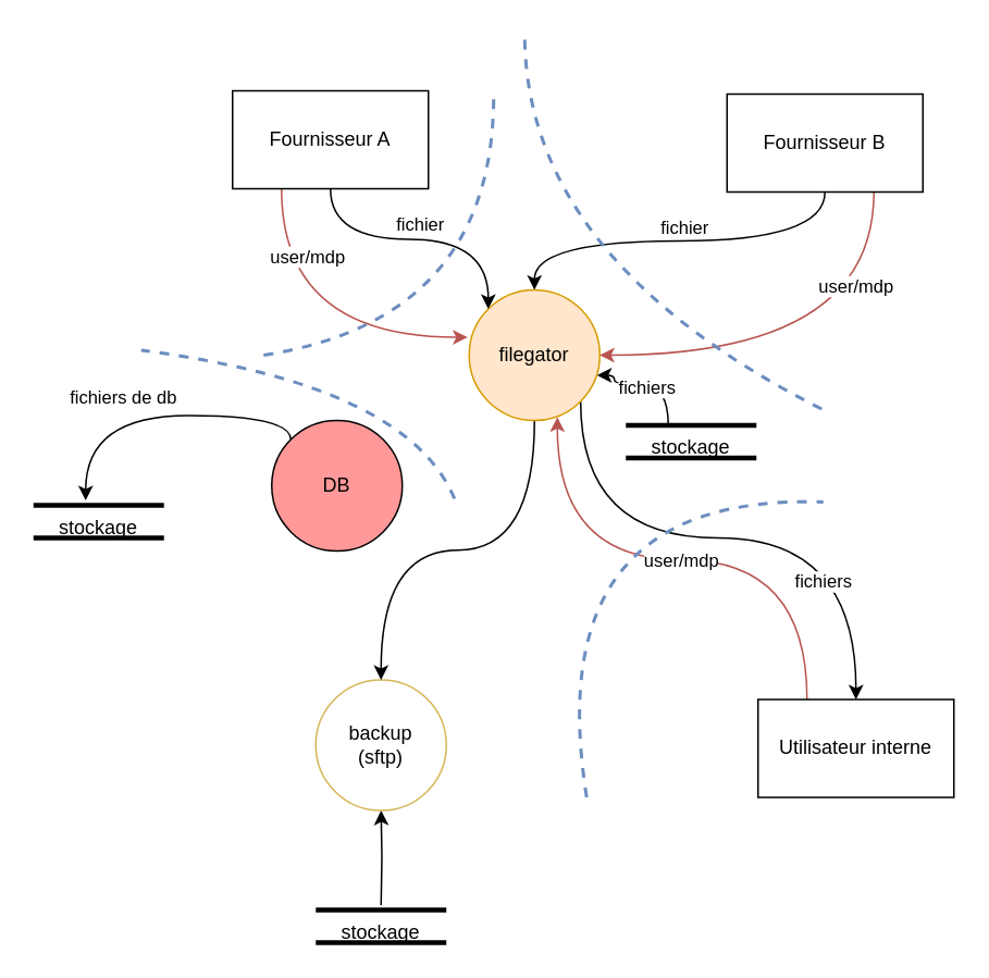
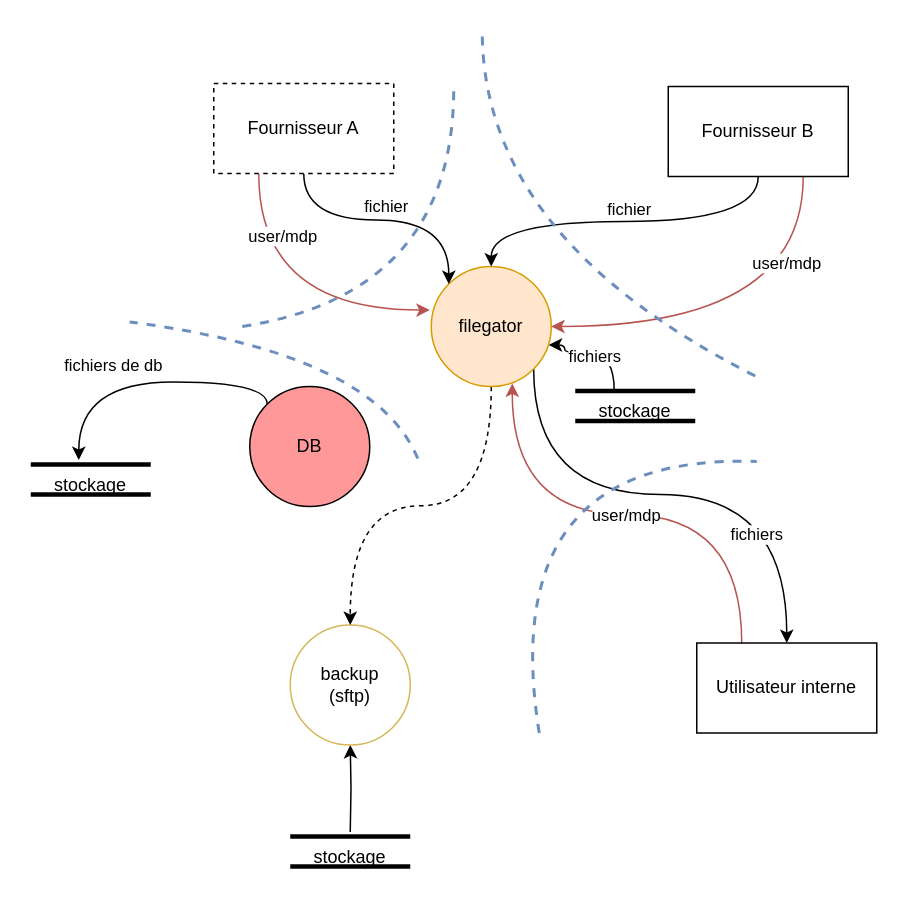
  <mxCell id="0" />
  <mxCell id="1" parent="0" />
  <mxCell id="2" style="edgeStyle=orthogonalEdgeStyle;rounded=0;orthogonalLoop=1;jettySize=auto;html=1;exitX=0.5;exitY=1;exitDx=0;exitDy=0;entryX=0.5;entryY=1;entryDx=0;entryDy=0;" parent="1" target="3" edge="1"><mxGeometry relative="1" as="geometry"><mxPoint x="233" y="554" as="sourcePoint" /></mxGeometry></mxCell>
  <mxCell id="3" value="backup&lt;br&gt;(sftp)" style="ellipse;whiteSpace=wrap;html=1;aspect=fixed;fillColor=#ffffff;strokeColor=#d6b656;" parent="1" vertex="1"><mxGeometry x="193" y="416" width="80" height="80" as="geometry" /></mxCell>
- <mxCell id="4" style="edgeStyle=orthogonalEdgeStyle;curved=1;orthogonalLoop=1;jettySize=auto;html=1;exitX=0.5;exitY=1;exitDx=0;exitDy=0;entryX=0.5;entryY=0;entryDx=0;entryDy=0;" parent="1" source="9" target="3" edge="1"><mxGeometry relative="1" as="geometry" /></mxCell>
+ <mxCell id="4" style="edgeStyle=orthogonalEdgeStyle;curved=1;orthogonalLoop=1;jettySize=auto;html=1;exitX=0.5;exitY=1;exitDx=0;exitDy=0;entryX=0.5;entryY=0;entryDx=0;entryDy=0;dashed=1;" parent="1" source="9" target="3" edge="1"><mxGeometry relative="1" as="geometry" /></mxCell>
  <mxCell id="5" style="edgeStyle=orthogonalEdgeStyle;curved=1;orthogonalLoop=1;jettySize=auto;html=1;entryX=1;entryY=1;entryDx=0;entryDy=0;" parent="1" edge="1"><mxGeometry relative="1" as="geometry"><mxPoint x="365.284" y="229.284" as="targetPoint" /><mxPoint x="409" y="260" as="sourcePoint" /><Array as="points"><mxPoint x="409" y="235" /><mxPoint x="376" y="235" /><mxPoint x="376" y="229" /></Array></mxGeometry></mxCell>
  <mxCell id="6" value="fichiers" style="edgeLabel;html=1;align=center;verticalAlign=middle;resizable=0;points=[];" parent="5" vertex="1" connectable="0"><mxGeometry x="0.051" y="1" relative="1" as="geometry"><mxPoint as="offset" /></mxGeometry></mxCell>
  <mxCell id="7" style="edgeStyle=orthogonalEdgeStyle;curved=1;orthogonalLoop=1;jettySize=auto;html=1;exitX=1;exitY=1;exitDx=0;exitDy=0;entryX=0.5;entryY=0;entryDx=0;entryDy=0;strokeWidth=1;" parent="1" source="9" target="32" edge="1"><mxGeometry relative="1" as="geometry"><Array as="points"><mxPoint x="355" y="329" /><mxPoint x="524" y="329" /></Array></mxGeometry></mxCell>
  <mxCell id="8" value="fichiers" style="edgeLabel;html=1;align=center;verticalAlign=middle;resizable=0;points=[];" parent="7" vertex="1" connectable="0"><mxGeometry x="0.59" y="-21" relative="1" as="geometry"><mxPoint as="offset" /></mxGeometry></mxCell>
  <mxCell id="9" value="filegator" style="ellipse;whiteSpace=wrap;html=1;aspect=fixed;fillColor=#ffe6cc;strokeColor=#d79b00;" parent="1" vertex="1"><mxGeometry x="287" y="177" width="80" height="80" as="geometry" /></mxCell>
  <mxCell id="10" style="edgeStyle=orthogonalEdgeStyle;curved=1;orthogonalLoop=1;jettySize=auto;html=1;exitX=0.5;exitY=1;exitDx=0;exitDy=0;entryX=0;entryY=0;entryDx=0;entryDy=0;" parent="1" source="14" target="9" edge="1"><mxGeometry relative="1" as="geometry" /></mxCell>
  <mxCell id="11" value="fichier" style="edgeLabel;html=1;align=center;verticalAlign=middle;resizable=0;points=[];" parent="10" vertex="1" connectable="0"><mxGeometry x="-0.092" y="-1" relative="1" as="geometry"><mxPoint x="8" y="-11" as="offset" /></mxGeometry></mxCell>
  <mxCell id="12" style="edgeStyle=orthogonalEdgeStyle;curved=1;orthogonalLoop=1;jettySize=auto;html=1;exitX=0.25;exitY=1;exitDx=0;exitDy=0;entryX=-0.012;entryY=0.363;entryDx=0;entryDy=0;entryPerimeter=0;fillColor=#f8cecc;strokeColor=#b85450;" parent="1" source="14" target="9" edge="1"><mxGeometry relative="1" as="geometry" /></mxCell>
  <mxCell id="13" value="user/mdp" style="edgeLabel;html=1;align=center;verticalAlign=middle;resizable=0;points=[];" parent="12" vertex="1" connectable="0"><mxGeometry x="-0.598" y="15" relative="1" as="geometry"><mxPoint as="offset" /></mxGeometry></mxCell>
- <mxCell id="14" value="Fournisseur A" style="rounded=0;whiteSpace=wrap;html=1;" parent="1" vertex="1"><mxGeometry x="142" y="55" width="120" height="60" as="geometry" /></mxCell>
+ <mxCell id="14" value="Fournisseur A" style="rounded=0;whiteSpace=wrap;html=1;dashed=1;" parent="1" vertex="1"><mxGeometry x="142" y="55" width="120" height="60" as="geometry" /></mxCell>
  <mxCell id="15" style="edgeStyle=orthogonalEdgeStyle;curved=1;orthogonalLoop=1;jettySize=auto;html=1;exitX=0.5;exitY=1;exitDx=0;exitDy=0;entryX=0.5;entryY=0;entryDx=0;entryDy=0;" parent="1" source="19" target="9" edge="1"><mxGeometry relative="1" as="geometry" /></mxCell>
  <mxCell id="16" value="fichier" style="edgeLabel;html=1;align=center;verticalAlign=middle;resizable=0;points=[];" parent="15" vertex="1" connectable="0"><mxGeometry x="-0.062" y="1" relative="1" as="geometry"><mxPoint x="-5" y="-10" as="offset" /></mxGeometry></mxCell>
  <mxCell id="17" style="edgeStyle=orthogonalEdgeStyle;curved=1;orthogonalLoop=1;jettySize=auto;html=1;exitX=0.75;exitY=1;exitDx=0;exitDy=0;entryX=1;entryY=0.5;entryDx=0;entryDy=0;fillColor=#f8cecc;strokeColor=#b85450;" parent="1" source="19" target="9" edge="1"><mxGeometry relative="1" as="geometry" /></mxCell>
  <mxCell id="18" value="user/mdp" style="edgeLabel;html=1;align=center;verticalAlign=middle;resizable=0;points=[];" parent="17" vertex="1" connectable="0"><mxGeometry x="-0.571" y="-12" relative="1" as="geometry"><mxPoint as="offset" /></mxGeometry></mxCell>
  <mxCell id="19" value="Fournisseur B" style="rounded=0;whiteSpace=wrap;html=1;" parent="1" vertex="1"><mxGeometry x="445" y="57" width="120" height="60" as="geometry" /></mxCell>
  <mxCell id="20" value="" style="endArrow=none;html=1;curved=1;fillColor=#dae8fc;strokeColor=#6c8ebf;dashed=1;strokeWidth=2;" parent="1" edge="1"><mxGeometry width="50" height="50" relative="1" as="geometry"><mxPoint x="161" y="217" as="sourcePoint" /><mxPoint x="302" y="58" as="targetPoint" /><Array as="points"><mxPoint x="302" y="195" /></Array></mxGeometry></mxCell>
  <mxCell id="21" style="edgeStyle=orthogonalEdgeStyle;curved=1;orthogonalLoop=1;jettySize=auto;html=1;exitX=0;exitY=0;exitDx=0;exitDy=0;strokeWidth=1;" parent="1" source="23" edge="1"><mxGeometry relative="1" as="geometry"><mxPoint x="52" y="306" as="targetPoint" /><Array as="points"><mxPoint x="178" y="254" /><mxPoint x="52" y="254" /></Array></mxGeometry></mxCell>
  <mxCell id="22" value="fichiers de db" style="edgeLabel;html=1;align=center;verticalAlign=middle;resizable=0;points=[];" parent="21" vertex="1" connectable="0"><mxGeometry x="0.148" relative="1" as="geometry"><mxPoint x="-7.42" y="-12" as="offset" /></mxGeometry></mxCell>
  <mxCell id="23" value="DB" style="ellipse;whiteSpace=wrap;html=1;aspect=fixed;fillColor=#FF9999;" parent="1" vertex="1"><mxGeometry x="166" y="257" width="80" height="80" as="geometry" /></mxCell>
  <mxCell id="24" value="stockage" style="group;strokeWidth=3;" parent="1" vertex="1" connectable="0"><mxGeometry x="383" y="260" width="80" height="20" as="geometry" /></mxCell>
  <mxCell id="25" value="" style="endArrow=none;html=1;strokeWidth=3;" parent="24" edge="1"><mxGeometry width="50" height="50" relative="1" as="geometry"><mxPoint as="sourcePoint" /><mxPoint x="80" as="targetPoint" /></mxGeometry></mxCell>
  <mxCell id="26" value="&lt;br&gt;" style="edgeLabel;html=1;align=center;verticalAlign=middle;resizable=0;points=[];" parent="25" vertex="1" connectable="0"><mxGeometry x="-0.375" y="-1" relative="1" as="geometry"><mxPoint as="offset" /></mxGeometry></mxCell>
  <mxCell id="27" value="&lt;br&gt;" style="edgeLabel;html=1;align=center;verticalAlign=middle;resizable=0;points=[];" parent="25" vertex="1" connectable="0"><mxGeometry x="0.4" y="3" relative="1" as="geometry"><mxPoint as="offset" /></mxGeometry></mxCell>
  <mxCell id="28" value="&lt;br&gt;" style="edgeLabel;html=1;align=center;verticalAlign=middle;resizable=0;points=[];" parent="25" vertex="1" connectable="0"><mxGeometry x="-0.275" y="1" relative="1" as="geometry"><mxPoint as="offset" /></mxGeometry></mxCell>
  <mxCell id="29" value="" style="endArrow=none;html=1;strokeWidth=3;" parent="24" edge="1"><mxGeometry width="50" height="50" relative="1" as="geometry"><mxPoint y="20" as="sourcePoint" /><mxPoint x="80" y="20" as="targetPoint" /></mxGeometry></mxCell>
  <mxCell id="30" value="" style="endArrow=none;html=1;curved=1;fillColor=#dae8fc;strokeColor=#6c8ebf;dashed=1;strokeWidth=2;" parent="1" edge="1"><mxGeometry width="50" height="50" relative="1" as="geometry"><mxPoint x="503" y="250" as="sourcePoint" /><mxPoint x="321" y="20" as="targetPoint" /><Array as="points"><mxPoint x="321" y="158" /></Array></mxGeometry></mxCell>
  <mxCell id="31" value="user/mdp" style="edgeStyle=orthogonalEdgeStyle;curved=1;orthogonalLoop=1;jettySize=auto;html=1;exitX=0.25;exitY=0;exitDx=0;exitDy=0;entryX=0.675;entryY=0.975;entryDx=0;entryDy=0;entryPerimeter=0;strokeWidth=1;fillColor=#f8cecc;strokeColor=#b85450;" parent="1" source="32" target="9" edge="1"><mxGeometry relative="1" as="geometry" /></mxCell>
  <mxCell id="32" value="Utilisateur interne" style="rounded=0;whiteSpace=wrap;html=1;" parent="1" vertex="1"><mxGeometry x="464" y="428" width="120" height="60" as="geometry" /></mxCell>
  <mxCell id="33" value="stockage" style="group;strokeWidth=3;" parent="1" vertex="1" connectable="0"><mxGeometry x="193" y="557" width="80" height="20" as="geometry" /></mxCell>
  <mxCell id="34" value="" style="endArrow=none;html=1;strokeWidth=3;" parent="33" edge="1"><mxGeometry width="50" height="50" relative="1" as="geometry"><mxPoint as="sourcePoint" /><mxPoint x="80" as="targetPoint" /></mxGeometry></mxCell>
  <mxCell id="35" value="&lt;br&gt;" style="edgeLabel;html=1;align=center;verticalAlign=middle;resizable=0;points=[];" parent="34" vertex="1" connectable="0"><mxGeometry x="-0.375" y="-1" relative="1" as="geometry"><mxPoint as="offset" /></mxGeometry></mxCell>
  <mxCell id="36" value="&lt;br&gt;" style="edgeLabel;html=1;align=center;verticalAlign=middle;resizable=0;points=[];" parent="34" vertex="1" connectable="0"><mxGeometry x="0.4" y="3" relative="1" as="geometry"><mxPoint as="offset" /></mxGeometry></mxCell>
  <mxCell id="37" value="&lt;br&gt;" style="edgeLabel;html=1;align=center;verticalAlign=middle;resizable=0;points=[];" parent="34" vertex="1" connectable="0"><mxGeometry x="-0.275" y="1" relative="1" as="geometry"><mxPoint as="offset" /></mxGeometry></mxCell>
  <mxCell id="38" value="" style="endArrow=none;html=1;strokeWidth=3;" parent="33" edge="1"><mxGeometry width="50" height="50" relative="1" as="geometry"><mxPoint y="20" as="sourcePoint" /><mxPoint x="80" y="20" as="targetPoint" /></mxGeometry></mxCell>
  <mxCell id="39" value="" style="endArrow=none;html=1;curved=1;fillColor=#dae8fc;strokeColor=#6c8ebf;dashed=1;strokeWidth=2;" parent="1" edge="1"><mxGeometry width="50" height="50" relative="1" as="geometry"><mxPoint x="359" y="488" as="sourcePoint" /><mxPoint x="504" y="307" as="targetPoint" /><Array as="points"><mxPoint x="329" y="301" /></Array></mxGeometry></mxCell>
  <mxCell id="40" value="stockage" style="group;strokeWidth=3;" parent="1" vertex="1" connectable="0"><mxGeometry x="20" y="309" width="80" height="20" as="geometry" /></mxCell>
  <mxCell id="41" value="" style="endArrow=none;html=1;strokeWidth=3;" parent="40" edge="1"><mxGeometry width="50" height="50" relative="1" as="geometry"><mxPoint as="sourcePoint" /><mxPoint x="80" as="targetPoint" /></mxGeometry></mxCell>
  <mxCell id="42" value="&lt;br&gt;" style="edgeLabel;html=1;align=center;verticalAlign=middle;resizable=0;points=[];" parent="41" vertex="1" connectable="0"><mxGeometry x="-0.375" y="-1" relative="1" as="geometry"><mxPoint as="offset" /></mxGeometry></mxCell>
  <mxCell id="43" value="&lt;br&gt;" style="edgeLabel;html=1;align=center;verticalAlign=middle;resizable=0;points=[];" parent="41" vertex="1" connectable="0"><mxGeometry x="0.4" y="3" relative="1" as="geometry"><mxPoint as="offset" /></mxGeometry></mxCell>
  <mxCell id="44" value="&lt;br&gt;" style="edgeLabel;html=1;align=center;verticalAlign=middle;resizable=0;points=[];" parent="41" vertex="1" connectable="0"><mxGeometry x="-0.275" y="1" relative="1" as="geometry"><mxPoint as="offset" /></mxGeometry></mxCell>
  <mxCell id="45" value="" style="endArrow=none;html=1;strokeWidth=3;" parent="40" edge="1"><mxGeometry width="50" height="50" relative="1" as="geometry"><mxPoint y="20" as="sourcePoint" /><mxPoint x="80" y="20" as="targetPoint" /></mxGeometry></mxCell>
  <mxCell id="46" value="" style="endArrow=none;html=1;curved=1;fillColor=#dae8fc;strokeColor=#6c8ebf;dashed=1;strokeWidth=2;" parent="1" edge="1"><mxGeometry width="50" height="50" relative="1" as="geometry"><mxPoint x="278" y="305" as="sourcePoint" /><mxPoint x="86" y="214" as="targetPoint" /><Array as="points"><mxPoint x="249" y="235" /></Array></mxGeometry></mxCell>
